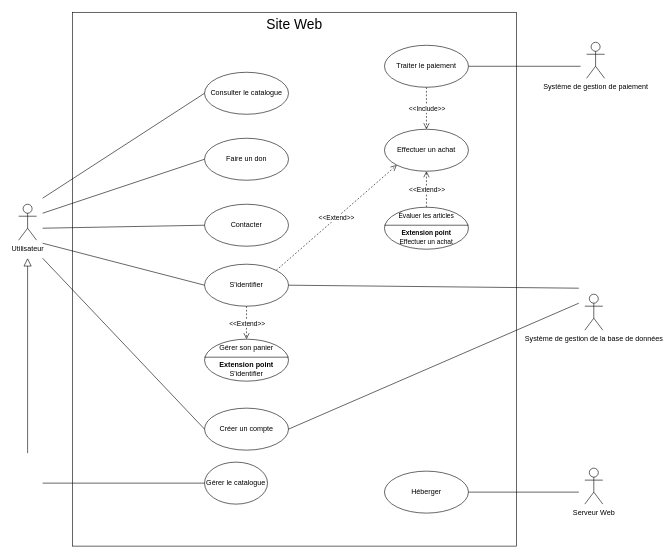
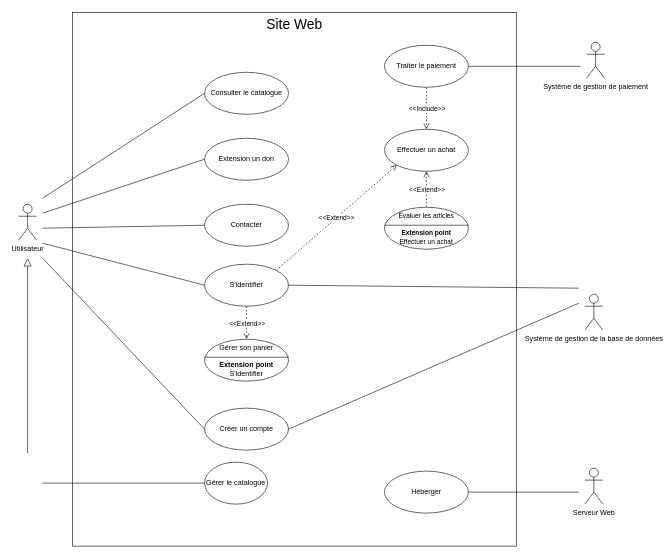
  <mxCell id="0" />
  <mxCell id="1" parent="0" />
  <mxCell id="2" value="" style="rounded=0;whiteSpace=wrap;html=1;" vertex="1" parent="1"><mxGeometry x="120" y="20" width="740" height="890" as="geometry" /></mxCell>
  <mxCell id="3" value="" style="group" vertex="1" connectable="0" parent="1"><mxGeometry x="20" y="330" width="50" height="100" as="geometry" /></mxCell>
  <mxCell id="4" value="" style="rounded=0;whiteSpace=wrap;html=1;opacity=0;" vertex="1" parent="3"><mxGeometry width="50" height="100" as="geometry" /></mxCell>
  <mxCell id="5" value="Utilisateur" style="shape=umlActor;verticalLabelPosition=bottom;verticalAlign=top;html=1;" vertex="1" parent="3"><mxGeometry x="10" y="10" width="30" height="60" as="geometry" /></mxCell>
  <mxCell id="6" value="" style="endArrow=open;html=1;rounded=0;dashed=1;strokeWidth=1;endFill=0;endSize=8;exitX=0.5;exitY=1;exitDx=0;exitDy=0;entryX=0.5;entryY=0;entryDx=0;entryDy=0;" edge="1" parent="1" source="14" target="18"><mxGeometry relative="1" as="geometry"><mxPoint x="223" y="365" as="sourcePoint" /><mxPoint x="323" y="365" as="targetPoint" /></mxGeometry></mxCell>
  <mxCell id="7" value="&amp;lt;&amp;lt;Include&amp;gt;&amp;gt;" style="edgeLabel;resizable=0;html=1;align=center;verticalAlign=middle;" connectable="0" vertex="1" parent="6"><mxGeometry relative="1" as="geometry" /></mxCell>
  <mxCell id="8" value="" style="group" vertex="1" connectable="0" parent="1"><mxGeometry x="20" y="755" width="50" height="100" as="geometry" /></mxCell>
  <mxCell id="9" value="" style="rounded=0;whiteSpace=wrap;html=1;opacity=0;" vertex="1" parent="8"><mxGeometry width="50" height="100" as="geometry" /></mxCell>
  <mxCell id="10" value="Gérer le catalogue" style="ellipse;whiteSpace=wrap;html=1;" vertex="1" parent="1"><mxGeometry x="340" y="770" width="105" height="70" as="geometry" /></mxCell>
  <mxCell id="11" value="Créer un compte" style="ellipse;whiteSpace=wrap;html=1;" vertex="1" parent="1"><mxGeometry x="340" y="680" width="140" height="70" as="geometry" /></mxCell>
  <mxCell id="12" value="Héberger" style="ellipse;whiteSpace=wrap;html=1;" vertex="1" parent="1"><mxGeometry x="640" y="785" width="140" height="70" as="geometry" /></mxCell>
  <mxCell id="13" value="S'identifier" style="ellipse;whiteSpace=wrap;html=1;" vertex="1" parent="1"><mxGeometry x="340" y="440" width="140" height="70" as="geometry" /></mxCell>
  <mxCell id="14" value="Traiter le paiement" style="ellipse;whiteSpace=wrap;html=1;" vertex="1" parent="1"><mxGeometry x="640" y="75" width="140" height="70" as="geometry" /></mxCell>
  <mxCell id="15" value="Consulter le catalogue" style="ellipse;whiteSpace=wrap;html=1;" vertex="1" parent="1"><mxGeometry x="340" y="120" width="140" height="70" as="geometry" /></mxCell>
- <mxCell id="16" value="Faire un don" style="ellipse;whiteSpace=wrap;html=1;" vertex="1" parent="1"><mxGeometry x="340" y="230" width="140" height="70" as="geometry" /></mxCell>
+ <mxCell id="16" value="Extension un don" style="ellipse;whiteSpace=wrap;html=1;" vertex="1" parent="1"><mxGeometry x="340" y="230" width="140" height="70" as="geometry" /></mxCell>
  <mxCell id="17" value="Contacter" style="ellipse;whiteSpace=wrap;html=1;" vertex="1" parent="1"><mxGeometry x="340" y="340" width="140" height="70" as="geometry" /></mxCell>
  <mxCell id="18" value="Effectuer un achat" style="ellipse;whiteSpace=wrap;html=1;" vertex="1" parent="1"><mxGeometry x="640" y="215" width="140" height="70" as="geometry" /></mxCell>
  <mxCell id="19" value="" style="endArrow=open;html=1;rounded=0;dashed=1;strokeWidth=1;endFill=0;endSize=8;exitX=0.5;exitY=1;exitDx=0;exitDy=0;entryX=0.5;entryY=0;entryDx=0;entryDy=0;" edge="1" parent="1" source="13" target="23"><mxGeometry relative="1" as="geometry"><mxPoint x="400" y="430" as="sourcePoint" /><mxPoint x="550" y="265" as="targetPoint" /></mxGeometry></mxCell>
  <mxCell id="20" value="&amp;lt;&amp;lt;Extend&amp;gt;&amp;gt;" style="edgeLabel;resizable=0;html=1;align=center;verticalAlign=middle;" connectable="0" vertex="1" parent="19"><mxGeometry relative="1" as="geometry" /></mxCell>
  <mxCell id="21" value="" style="group" vertex="1" connectable="0" parent="1"><mxGeometry x="340" y="565" width="140" height="70" as="geometry" /></mxCell>
  <mxCell id="22" value="" style="ellipse;whiteSpace=wrap;html=1;" vertex="1" parent="21"><mxGeometry width="140" height="70" as="geometry" /></mxCell>
  <mxCell id="23" value="Gérer son panier" style="text;html=1;strokeColor=none;fillColor=none;align=center;verticalAlign=middle;whiteSpace=wrap;rounded=0;" vertex="1" parent="21"><mxGeometry width="140" height="30" as="geometry" /></mxCell>
  <mxCell id="24" value="&lt;b&gt;Extension point&lt;br&gt;&lt;/b&gt;S'identifier" style="text;html=1;strokeColor=none;fillColor=none;align=center;verticalAlign=middle;whiteSpace=wrap;rounded=0;" vertex="1" parent="21"><mxGeometry y="30" width="140" height="40" as="geometry" /></mxCell>
  <mxCell id="25" value="" style="endArrow=none;html=1;rounded=0;exitX=1;exitY=0;exitDx=0;exitDy=0;entryX=0;entryY=0;entryDx=0;entryDy=0;" edge="1" parent="21" source="24" target="24"><mxGeometry width="50" height="50" relative="1" as="geometry"><mxPoint x="-110" y="80" as="sourcePoint" /><mxPoint x="-60" y="30" as="targetPoint" /></mxGeometry></mxCell>
  <mxCell id="26" value="" style="group" vertex="1" connectable="0" parent="1"><mxGeometry x="640" y="345" width="140" height="70" as="geometry" /></mxCell>
  <mxCell id="27" value="" style="ellipse;whiteSpace=wrap;html=1;" vertex="1" parent="26"><mxGeometry width="140" height="70" as="geometry" /></mxCell>
  <mxCell id="28" value="&lt;b style=&quot;font-size: 11px;&quot;&gt;Extension point&lt;br style=&quot;font-size: 11px;&quot;&gt;&lt;/b&gt;Effectuer un achat" style="text;html=1;strokeColor=none;fillColor=none;align=center;verticalAlign=middle;whiteSpace=wrap;rounded=0;fontSize=11;" vertex="1" parent="26"><mxGeometry y="30" width="140" height="40" as="geometry" /></mxCell>
  <mxCell id="29" value="" style="endArrow=none;html=1;rounded=0;exitX=1;exitY=0;exitDx=0;exitDy=0;entryX=0;entryY=0;entryDx=0;entryDy=0;" edge="1" parent="26" source="28" target="28"><mxGeometry width="50" height="50" relative="1" as="geometry"><mxPoint x="-110" y="80" as="sourcePoint" /><mxPoint x="-60" y="30" as="targetPoint" /></mxGeometry></mxCell>
  <mxCell id="30" value="&lt;font style=&quot;font-size: 11px;&quot;&gt;Évaluer les articles&lt;/font&gt;" style="text;html=1;strokeColor=none;fillColor=none;align=center;verticalAlign=middle;whiteSpace=wrap;rounded=0;" vertex="1" parent="26"><mxGeometry width="140" height="30" as="geometry" /></mxCell>
  <mxCell id="31" value="" style="endArrow=open;html=1;rounded=0;dashed=1;strokeWidth=1;endFill=0;endSize=8;exitX=0.5;exitY=0;exitDx=0;exitDy=0;entryX=0.5;entryY=1;entryDx=0;entryDy=0;" edge="1" parent="1" source="30" target="18"><mxGeometry relative="1" as="geometry"><mxPoint x="373" y="325" as="sourcePoint" /><mxPoint x="473" y="325" as="targetPoint" /></mxGeometry></mxCell>
  <mxCell id="32" value="&amp;lt;&amp;lt;Extend&amp;gt;&amp;gt;" style="edgeLabel;resizable=0;html=1;align=center;verticalAlign=middle;" connectable="0" vertex="1" parent="31"><mxGeometry relative="1" as="geometry" /></mxCell>
  <mxCell id="33" style="edgeStyle=orthogonalEdgeStyle;rounded=0;orthogonalLoop=1;jettySize=auto;html=1;exitX=0.5;exitY=0;exitDx=0;exitDy=0;entryX=0.5;entryY=1;entryDx=0;entryDy=0;endArrow=block;endFill=0;endSize=11;" edge="1" parent="1" source="9" target="4"><mxGeometry relative="1" as="geometry" /></mxCell>
  <mxCell id="34" value="" style="endArrow=none;html=1;rounded=0;exitX=1;exitY=0.25;exitDx=0;exitDy=0;entryX=0;entryY=0.5;entryDx=0;entryDy=0;" edge="1" parent="1" source="4" target="16"><mxGeometry width="50" height="50" relative="1" as="geometry"><mxPoint x="170" y="300" as="sourcePoint" /><mxPoint x="220" y="250" as="targetPoint" /></mxGeometry></mxCell>
  <mxCell id="35" value="" style="endArrow=none;html=1;rounded=0;exitX=1;exitY=0;exitDx=0;exitDy=0;entryX=0;entryY=0.5;entryDx=0;entryDy=0;" edge="1" parent="1" source="4" target="15"><mxGeometry width="50" height="50" relative="1" as="geometry"><mxPoint x="250" y="250" as="sourcePoint" /><mxPoint x="300" y="200" as="targetPoint" /></mxGeometry></mxCell>
  <mxCell id="36" value="" style="endArrow=none;html=1;rounded=0;exitX=1;exitY=0.5;exitDx=0;exitDy=0;entryX=0;entryY=0.5;entryDx=0;entryDy=0;" edge="1" parent="1" source="4" target="17"><mxGeometry width="50" height="50" relative="1" as="geometry"><mxPoint x="180" y="520" as="sourcePoint" /><mxPoint x="230" y="470" as="targetPoint" /></mxGeometry></mxCell>
  <mxCell id="37" value="" style="endArrow=none;html=1;rounded=0;exitX=1;exitY=1;exitDx=0;exitDy=0;entryX=0;entryY=0.5;entryDx=0;entryDy=0;" edge="1" parent="1" source="4" target="11"><mxGeometry width="50" height="50" relative="1" as="geometry"><mxPoint x="190" y="580" as="sourcePoint" /><mxPoint x="240" y="530" as="targetPoint" /></mxGeometry></mxCell>
  <mxCell id="38" value="" style="endArrow=none;html=1;rounded=0;exitX=1;exitY=0.5;exitDx=0;exitDy=0;entryX=0;entryY=0.5;entryDx=0;entryDy=0;" edge="1" parent="1" source="9" target="10"><mxGeometry width="50" height="50" relative="1" as="geometry"><mxPoint x="210" y="820" as="sourcePoint" /><mxPoint x="260" y="770" as="targetPoint" /></mxGeometry></mxCell>
  <mxCell id="39" value="" style="group" vertex="1" connectable="0" parent="1"><mxGeometry x="967" y="60" width="50" height="100" as="geometry" /></mxCell>
  <mxCell id="40" value="" style="rounded=0;whiteSpace=wrap;html=1;opacity=0;" vertex="1" parent="39"><mxGeometry width="50" height="100" as="geometry" /></mxCell>
  <mxCell id="41" value="Système de gestion de paiement" style="shape=umlActor;verticalLabelPosition=bottom;verticalAlign=top;html=1;" vertex="1" parent="39"><mxGeometry x="10" y="10" width="30" height="60" as="geometry" /></mxCell>
  <mxCell id="42" value="" style="group" vertex="1" connectable="0" parent="1"><mxGeometry x="964" y="480" width="50" height="100" as="geometry" /></mxCell>
  <mxCell id="43" value="" style="rounded=0;whiteSpace=wrap;html=1;opacity=0;" vertex="1" parent="42"><mxGeometry width="50" height="100" as="geometry" /></mxCell>
  <mxCell id="44" value="Système de gestion de la base de données" style="shape=umlActor;verticalLabelPosition=bottom;verticalAlign=top;html=1;" vertex="1" parent="42"><mxGeometry x="10" y="10" width="30" height="60" as="geometry" /></mxCell>
  <mxCell id="45" value="" style="group" vertex="1" connectable="0" parent="1"><mxGeometry x="964" y="770" width="50" height="100" as="geometry" /></mxCell>
  <mxCell id="46" value="" style="rounded=0;whiteSpace=wrap;html=1;opacity=0;" vertex="1" parent="45"><mxGeometry width="50" height="100" as="geometry" /></mxCell>
  <mxCell id="47" value="Serveur Web" style="shape=umlActor;verticalLabelPosition=bottom;verticalAlign=top;html=1;" vertex="1" parent="45"><mxGeometry x="10" y="10" width="30" height="60" as="geometry" /></mxCell>
  <mxCell id="48" value="" style="endArrow=none;html=1;rounded=0;exitX=1;exitY=0.5;exitDx=0;exitDy=0;entryX=0;entryY=0.5;entryDx=0;entryDy=0;" edge="1" parent="1" source="14" target="40"><mxGeometry width="50" height="50" relative="1" as="geometry"><mxPoint x="700" y="115" as="sourcePoint" /><mxPoint x="750" y="65" as="targetPoint" /></mxGeometry></mxCell>
  <mxCell id="49" value="" style="endArrow=none;html=1;rounded=0;exitX=1;exitY=0.75;exitDx=0;exitDy=0;entryX=0;entryY=0.5;entryDx=0;entryDy=0;" edge="1" parent="1" source="4" target="13"><mxGeometry width="50" height="50" relative="1" as="geometry"><mxPoint x="190" y="390" as="sourcePoint" /><mxPoint x="240" y="340" as="targetPoint" /></mxGeometry></mxCell>
  <mxCell id="50" value="" style="endArrow=none;html=1;rounded=0;exitX=1;exitY=0.5;exitDx=0;exitDy=0;entryX=0;entryY=0;entryDx=0;entryDy=0;" edge="1" parent="1" source="13" target="43"><mxGeometry width="50" height="50" relative="1" as="geometry"><mxPoint x="620" y="740" as="sourcePoint" /><mxPoint x="670" y="690" as="targetPoint" /></mxGeometry></mxCell>
  <mxCell id="51" value="" style="endArrow=none;html=1;rounded=0;exitX=1;exitY=0.5;exitDx=0;exitDy=0;entryX=0;entryY=0.5;entryDx=0;entryDy=0;" edge="1" parent="1" source="12" target="46"><mxGeometry width="50" height="50" relative="1" as="geometry"><mxPoint x="790" y="820" as="sourcePoint" /><mxPoint x="840" y="770" as="targetPoint" /></mxGeometry></mxCell>
  <mxCell id="52" value="Site Web" style="text;html=1;strokeColor=none;fillColor=none;align=center;verticalAlign=middle;whiteSpace=wrap;rounded=0;fontSize=23;" vertex="1" parent="1"><mxGeometry x="400" y="20" width="180" height="40" as="geometry" /></mxCell>
  <mxCell id="53" value="" style="endArrow=none;html=1;rounded=0;exitX=0;exitY=0.25;exitDx=0;exitDy=0;entryX=1;entryY=0.5;entryDx=0;entryDy=0;" edge="1" parent="1" source="43" target="11"><mxGeometry width="50" height="50" relative="1" as="geometry"><mxPoint x="1090" y="420" as="sourcePoint" /><mxPoint x="1140" y="370" as="targetPoint" /></mxGeometry></mxCell>
  <mxCell id="54" value="" style="endArrow=open;html=1;rounded=0;dashed=1;strokeWidth=1;endFill=0;endSize=8;exitX=1;exitY=0;exitDx=0;exitDy=0;entryX=0;entryY=1;entryDx=0;entryDy=0;" edge="1" parent="1" source="13" target="18"><mxGeometry relative="1" as="geometry"><mxPoint x="900" y="290" as="sourcePoint" /><mxPoint x="1000" y="290" as="targetPoint" /></mxGeometry></mxCell>
  <mxCell id="55" value="&amp;lt;&amp;lt;Extend&amp;gt;&amp;gt;" style="edgeLabel;resizable=0;html=1;align=center;verticalAlign=middle;" connectable="0" vertex="1" parent="54"><mxGeometry relative="1" as="geometry" /></mxCell>
